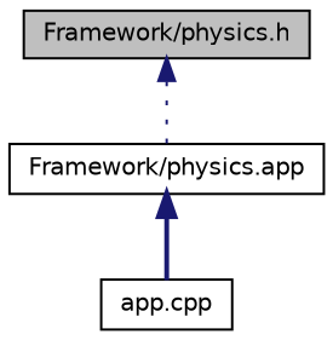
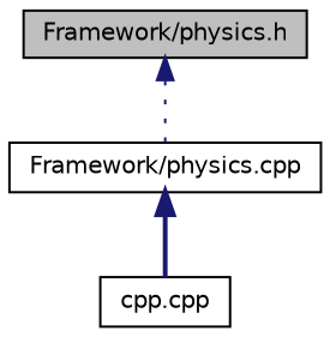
  digraph {
    node [color=black fillcolor=white fontname=Helvetica fontsize=10 shape=record style=filled]
    edge [color=midnightblue dir=back fontname=Helvetica fontsize=10 labelfontname=Helvetica labelfontsize=10]
    n1 [fillcolor=grey75 fontcolor=black height=0.2 label="Framework/physics.h" width=0.4]
-   n2 [height=0.2 label="Framework/physics.app" width=0.4]
-   n3 [height=0.2 label="app.cpp" width=0.4]
+   n2 [height=0.2 label="Framework/physics.cpp" width=0.4]
+   n3 [height=0.2 label="cpp.cpp" width=0.4]
    n1 -> n2 [style=dotted]
    n2 -> n3 [style=bold]
  }
